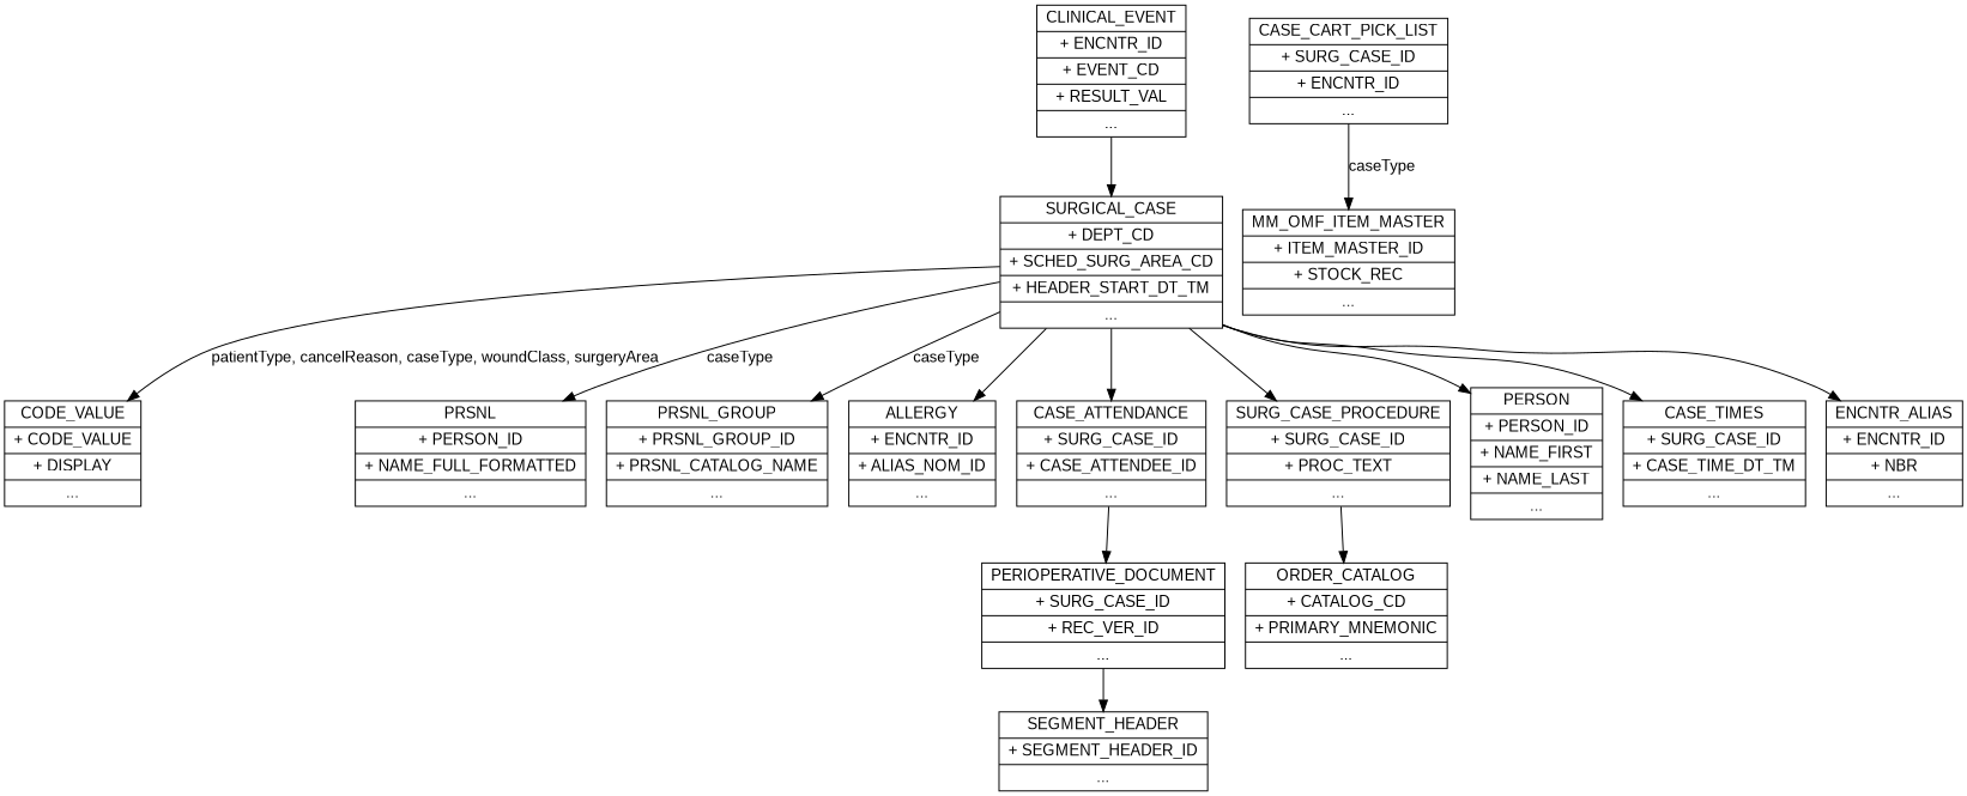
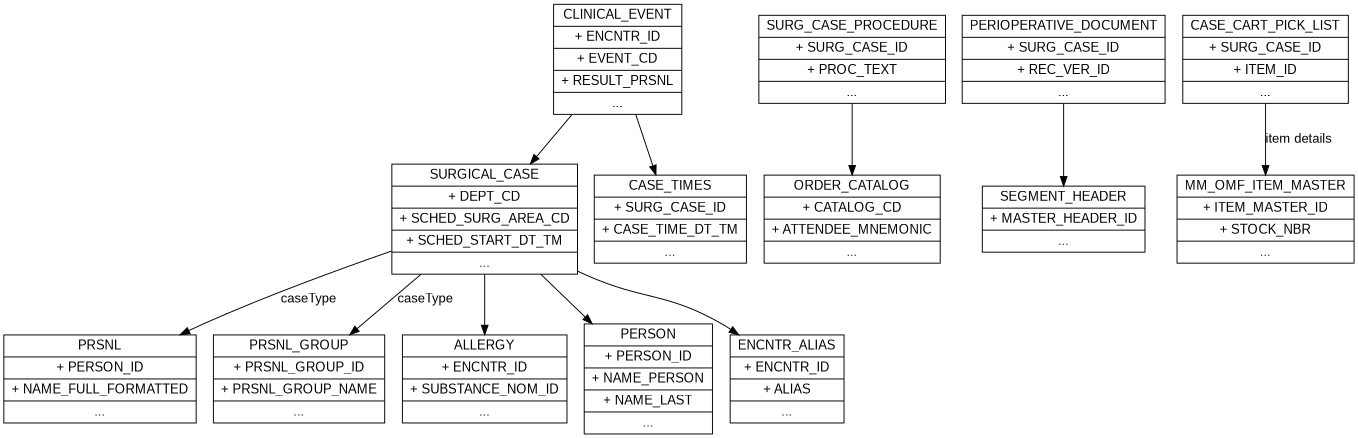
  digraph {
    fontname=Arial
    node [fontname=Arial shape=record]
    edge [fontname=Arial]
-   n1 [label="{SURGICAL_CASE|+ DEPT_CD|+ SCHED_SURG_AREA_CD|+ HEADER_START_DT_TM|...}"]
-   n2 [label="{CODE_VALUE|+ CODE_VALUE|+ DISPLAY|...}"]
+   n1 [label="{SURGICAL_CASE|+ DEPT_CD|+ SCHED_SURG_AREA_CD|+ SCHED_START_DT_TM|...}"]
    n3 [label="{PRSNL|+ PERSON_ID|+ NAME_FULL_FORMATTED|...}"]
-   n4 [label="{PRSNL_GROUP|+ PRSNL_GROUP_ID|+ PRSNL_CATALOG_NAME|...}"]
-   n5 [label="{ALLERGY|+ ENCNTR_ID|+ ALIAS_NOM_ID|...}"]
-   n6 [label="{CASE_ATTENDANCE|+ SURG_CASE_ID|+ CASE_ATTENDEE_ID|...}"]
+   n4 [label="{PRSNL_GROUP|+ PRSNL_GROUP_ID|+ PRSNL_GROUP_NAME|...}"]
+   n5 [label="{ALLERGY|+ ENCNTR_ID|+ SUBSTANCE_NOM_ID|...}"]
    n7 [label="{SURG_CASE_PROCEDURE|+ SURG_CASE_ID|+ PROC_TEXT|...}"]
-   n8 [label="{PERSON|+ PERSON_ID|+ NAME_FIRST|+ NAME_LAST|...}"]
+   n8 [label="{PERSON|+ PERSON_ID|+ NAME_PERSON|+ NAME_LAST|...}"]
    n9 [label="{CASE_TIMES|+ SURG_CASE_ID|+ CASE_TIME_DT_TM|...}"]
-   n10 [label="{ENCNTR_ALIAS|+ ENCNTR_ID|+ NBR|...}"]
+   n10 [label="{ENCNTR_ALIAS|+ ENCNTR_ID|+ ALIAS|...}"]
    n11 [label="{PERIOPERATIVE_DOCUMENT|+ SURG_CASE_ID|+ REC_VER_ID|...}"]
-   n12 [label="{ORDER_CATALOG|+ CATALOG_CD|+ PRIMARY_MNEMONIC|...}"]
-   n13 [label="{CLINICAL_EVENT|+ ENCNTR_ID|+ EVENT_CD|+ RESULT_VAL|...}"]
-   n14 [label="{SEGMENT_HEADER|+ SEGMENT_HEADER_ID|...}"]
-   n15 [label="{MM_OMF_ITEM_MASTER|+ ITEM_MASTER_ID|+ STOCK_REC|...}"]
-   n16 [label="{CASE_CART_PICK_LIST|+ SURG_CASE_ID|+ ENCNTR_ID|...}"]
-   n1 -> n2 [label="patientType, cancelReason, caseType, woundClass, surgeryArea"]
+   n12 [label="{ORDER_CATALOG|+ CATALOG_CD|+ ATTENDEE_MNEMONIC|...}"]
+   n13 [label="{CLINICAL_EVENT|+ ENCNTR_ID|+ EVENT_CD|+ RESULT_PRSNL|...}"]
+   n14 [label="{SEGMENT_HEADER|+ MASTER_HEADER_ID|...}"]
+   n15 [label="{MM_OMF_ITEM_MASTER|+ ITEM_MASTER_ID|+ STOCK_NBR|...}"]
+   n16 [label="{CASE_CART_PICK_LIST|+ SURG_CASE_ID|+ ITEM_ID|...}"]
    n1 -> n3 [label=caseType]
    n1 -> n4 [label=caseType]
    n1 -> n5
-   n1 -> n6
-   n1 -> n7
    n1 -> n8
-   n1 -> n9
+   n13 -> n9
    n1 -> n10
-   n6 -> n11
    n7 -> n12
    n11 -> n14
    n13 -> n1
-   n16 -> n15 [label=caseType]
+   n16 -> n15 [label="item details"]
  }
